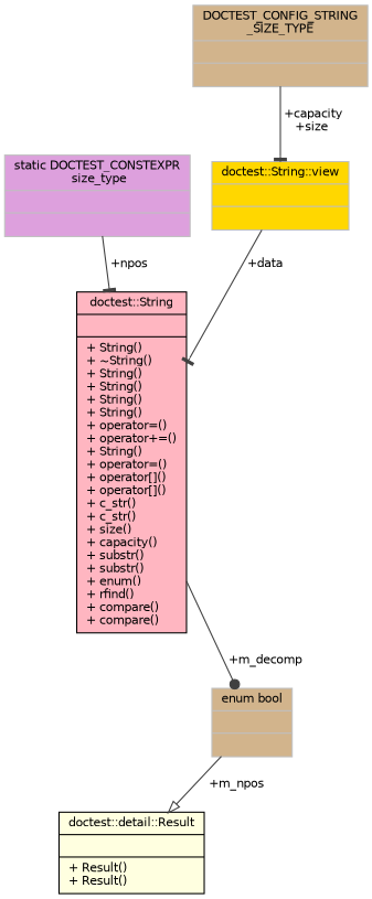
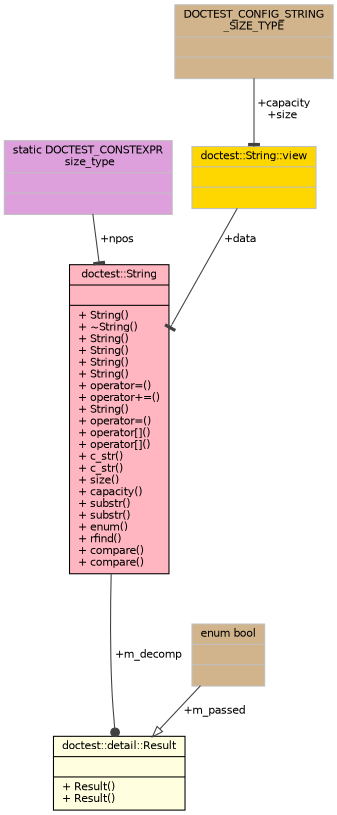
  digraph {
    node [color=grey75 fillcolor=tan fontname=Helvetica fontsize=10 shape=record style=filled]
    edge [arrowhead=tee color=grey25 fontname=Helvetica fontsize=10 labelfontname=Helvetica labelfontsize=10 style=solid]
    n1 [color=black fillcolor=lightyellow fontcolor=black height=0.2 label="{doctest::detail::Result\n||+ Result()\l+ Result()\l}" width=0.4]
    n2 [color=black fillcolor=lightpink height=0.2 label="{doctest::String\n||+ String()\l+ ~String()\l+ String()\l+ String()\l+ String()\l+ String()\l+ operator=()\l+ operator+=()\l+ String()\l+ operator=()\l+ operator[]()\l+ operator[]()\l+ c_str()\l+ c_str()\l+ size()\l+ capacity()\l+ substr()\l+ substr()\l+ enum()\l+ rfind()\l+ compare()\l+ compare()\l}" width=0.4]
    n3 [fillcolor=plum height=0.2 label="{static DOCTEST_CONSTEXPR\l size_type\n||}" width=0.4]
    n4 [fillcolor=gold height=0.2 label="{doctest::String::view\n||}" width=0.4]
    n5 [height=0.2 label="{DOCTEST_CONFIG_STRING\l_SIZE_TYPE\n||}" width=0.4]
    n6 [height=0.2 label="{enum bool\n||}" width=0.4]
-   n2 -> n6 [arrowhead=dot label=" +m_decomp"]
+   n2 -> n1 [arrowhead=dot label=" +m_decomp"]
    n3 -> n2 [label=" +npos"]
    n4 -> n2 [label=" +data"]
    n5 -> n4 [label=" +capacity\n+size"]
-   n6 -> n1 [arrowhead=onormal label=" +m_npos"]
+   n6 -> n1 [arrowhead=onormal label=" +m_passed"]
  }
